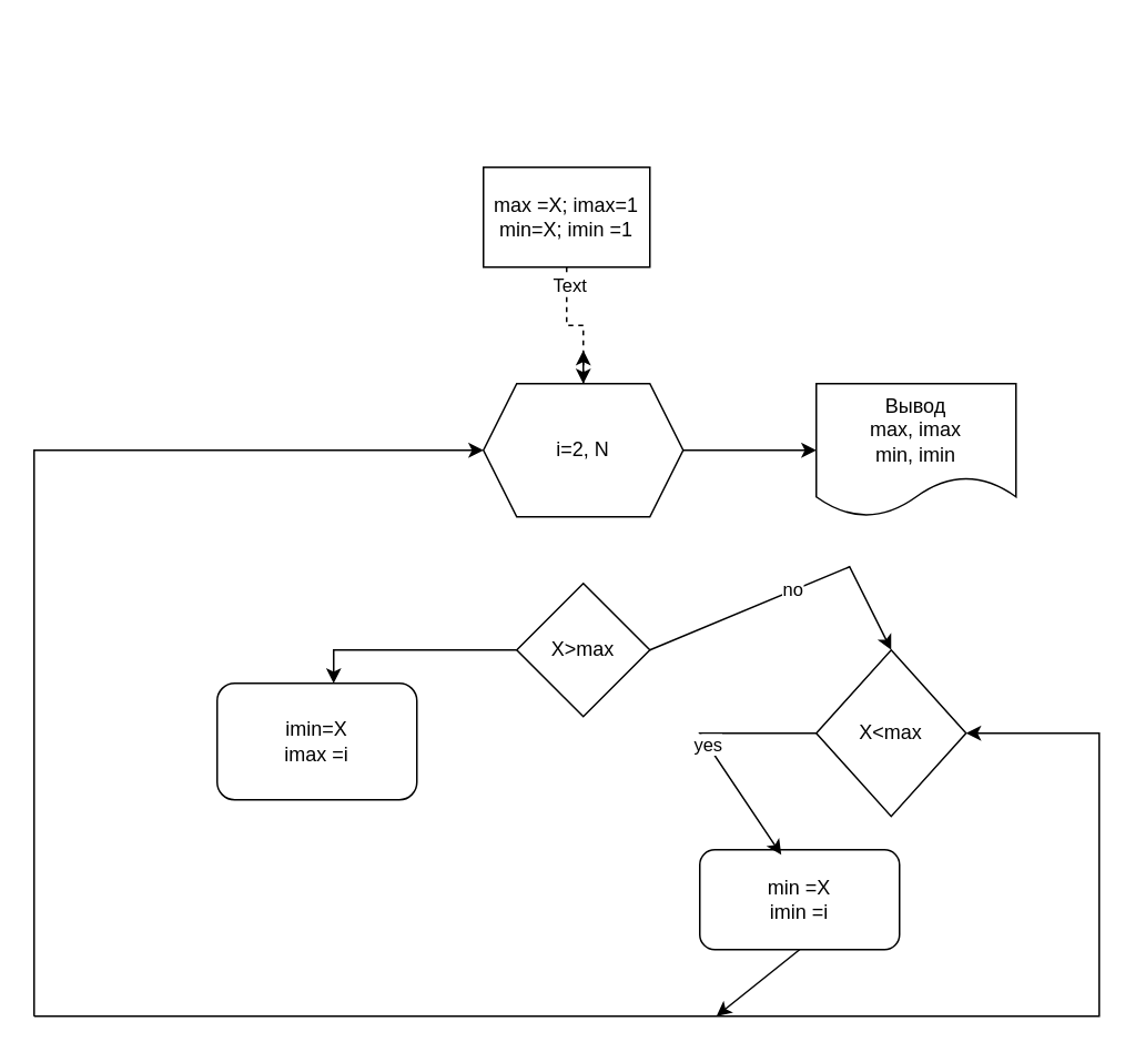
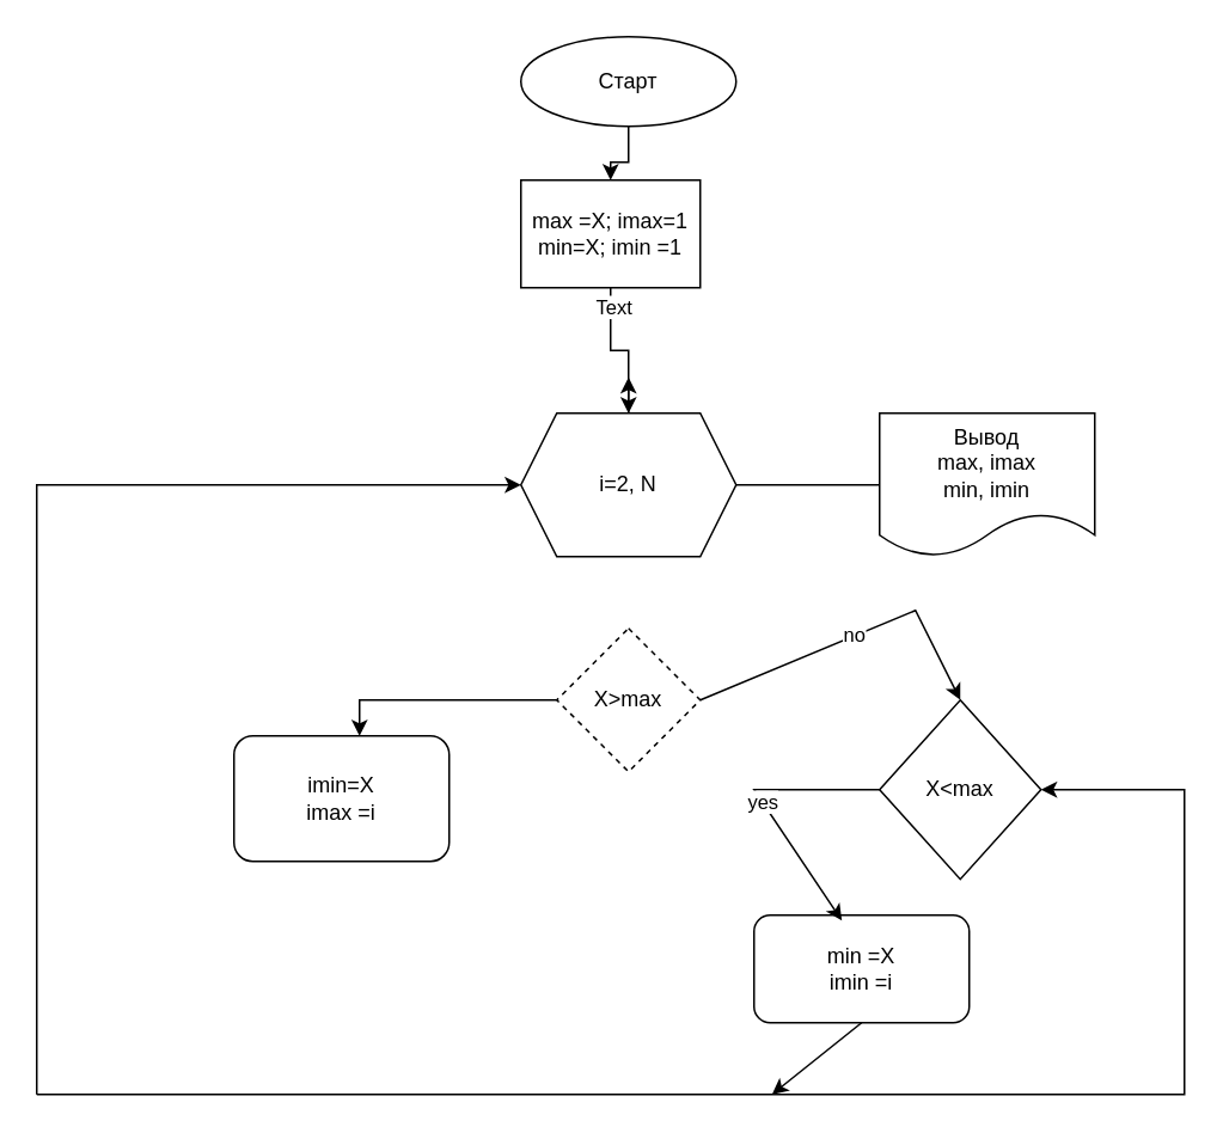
  <mxCell id="0" />
  <mxCell id="1" parent="0" />
- <mxCell id="4" value="" style="edgeStyle=orthogonalEdgeStyle;rounded=0;orthogonalLoop=1;jettySize=auto;html=1;dashed=1;" parent="1" source="6" target="11" edge="1"><mxGeometry relative="1" as="geometry" /></mxCell>
+ <mxCell id="2" value="" style="edgeStyle=orthogonalEdgeStyle;rounded=0;orthogonalLoop=1;jettySize=auto;html=1;" parent="1" source="3" target="6" edge="1"><mxGeometry relative="1" as="geometry" /></mxCell>
+ <mxCell id="3" value="Старт" style="ellipse;whiteSpace=wrap;html=1;" parent="1" vertex="1"><mxGeometry x="290" y="20" width="120" height="50" as="geometry" /></mxCell>
+ <mxCell id="4" value="" style="edgeStyle=orthogonalEdgeStyle;rounded=0;orthogonalLoop=1;jettySize=auto;html=1;" parent="1" source="6" target="11" edge="1"><mxGeometry relative="1" as="geometry" /></mxCell>
  <mxCell id="5" value="Text" style="edgeLabel;html=1;align=center;verticalAlign=middle;resizable=0;points=[];" parent="4" vertex="1" connectable="0"><mxGeometry x="-0.743" y="1" relative="1" as="geometry"><mxPoint as="offset" /></mxGeometry></mxCell>
  <mxCell id="6" value="max =X; imax=1&lt;br&gt;min=X; imin =1" style="whiteSpace=wrap;html=1;" parent="1" vertex="1"><mxGeometry x="290" y="100" width="100" height="60" as="geometry" /></mxCell>
  <mxCell id="7" style="edgeStyle=orthogonalEdgeStyle;rounded=0;orthogonalLoop=1;jettySize=auto;html=1;exitX=0.5;exitY=1;exitDx=0;exitDy=0;" parent="1" edge="1"><mxGeometry relative="1" as="geometry"><mxPoint x="350" y="310" as="sourcePoint" /><mxPoint x="350" y="310" as="targetPoint" /></mxGeometry></mxCell>
  <mxCell id="8" style="edgeStyle=orthogonalEdgeStyle;rounded=0;orthogonalLoop=1;jettySize=auto;html=1;exitX=0.5;exitY=1;exitDx=0;exitDy=0;" parent="1" edge="1"><mxGeometry relative="1" as="geometry"><mxPoint x="350" y="310" as="sourcePoint" /><mxPoint x="350" y="310" as="targetPoint" /></mxGeometry></mxCell>
- <mxCell id="9" value="" style="edgeStyle=orthogonalEdgeStyle;rounded=0;orthogonalLoop=1;jettySize=auto;html=1;" parent="1" source="11" target="12" edge="1"><mxGeometry relative="1" as="geometry" /></mxCell>
+ <mxCell id="9" value="" style="edgeStyle=orthogonalEdgeStyle;rounded=0;orthogonalLoop=1;jettySize=auto;html=1;endArrow=none;" parent="1" source="11" target="12" edge="1"><mxGeometry relative="1" as="geometry" /></mxCell>
  <mxCell id="10" style="edgeStyle=orthogonalEdgeStyle;rounded=0;orthogonalLoop=1;jettySize=auto;html=1;exitX=0.5;exitY=0;exitDx=0;exitDy=0;" parent="1" source="11" edge="1"><mxGeometry relative="1" as="geometry"><mxPoint x="350" y="210" as="targetPoint" /></mxGeometry></mxCell>
  <mxCell id="11" value="i=2, N" style="shape=hexagon;perimeter=hexagonPerimeter2;whiteSpace=wrap;html=1;fixedSize=1;" parent="1" vertex="1"><mxGeometry x="290" y="230" width="120" height="80" as="geometry" /></mxCell>
  <mxCell id="12" value="Вывод&lt;br&gt;max, imax&lt;br&gt;min, imin" style="shape=document;whiteSpace=wrap;html=1;boundedLbl=1;" parent="1" vertex="1"><mxGeometry x="490" y="230" width="120" height="80" as="geometry" /></mxCell>
  <mxCell id="13" value="" style="edgeStyle=orthogonalEdgeStyle;rounded=0;orthogonalLoop=1;jettySize=auto;html=1;" parent="1" source="14" target="17" edge="1"><mxGeometry relative="1" as="geometry"><Array as="points"><mxPoint x="200" y="390" /></Array></mxGeometry></mxCell>
- <mxCell id="14" value="X&amp;gt;max" style="rhombus;whiteSpace=wrap;html=1;" parent="1" vertex="1"><mxGeometry x="310" y="350" width="80" height="80" as="geometry" /></mxCell>
+ <mxCell id="14" value="X&amp;gt;max" style="rhombus;whiteSpace=wrap;html=1;dashed=1;" parent="1" vertex="1"><mxGeometry x="310" y="350" width="80" height="80" as="geometry" /></mxCell>
  <mxCell id="15" value="X&amp;lt;max" style="rhombus;whiteSpace=wrap;html=1;" parent="1" vertex="1"><mxGeometry x="490" y="390" width="90" height="100" as="geometry" /></mxCell>
  <mxCell id="16" value="no" style="endArrow=classic;html=1;rounded=0;exitX=1;exitY=0.5;exitDx=0;exitDy=0;entryX=0.5;entryY=0;entryDx=0;entryDy=0;" parent="1" source="14" target="15" edge="1"><mxGeometry width="50" height="50" relative="1" as="geometry"><mxPoint x="330" y="300" as="sourcePoint" /><mxPoint x="520" y="430" as="targetPoint" /><Array as="points"><mxPoint x="510" y="340" /></Array></mxGeometry></mxCell>
  <mxCell id="17" value="imin=X&lt;br&gt;imax =i" style="rounded=1;whiteSpace=wrap;html=1;" parent="1" vertex="1"><mxGeometry x="130" y="410" width="120" height="70" as="geometry" /></mxCell>
  <mxCell id="18" value="min =X&lt;br&gt;imin =i" style="rounded=1;whiteSpace=wrap;html=1;" parent="1" vertex="1"><mxGeometry x="420" y="510" width="120" height="60" as="geometry" /></mxCell>
  <mxCell id="19" value="yes" style="endArrow=classic;html=1;rounded=0;exitX=0;exitY=0.5;exitDx=0;exitDy=0;entryX=0.408;entryY=0.05;entryDx=0;entryDy=0;entryPerimeter=0;" parent="1" source="15" target="18" edge="1"><mxGeometry width="50" height="50" relative="1" as="geometry"><mxPoint x="310" y="490" as="sourcePoint" /><mxPoint x="360" y="440" as="targetPoint" /><Array as="points"><mxPoint x="420" y="440" /></Array></mxGeometry></mxCell>
  <mxCell id="20" value="" style="endArrow=classic;html=1;rounded=0;entryX=0;entryY=0.5;entryDx=0;entryDy=0;" parent="1" target="11" edge="1"><mxGeometry width="50" height="50" relative="1" as="geometry"><mxPoint x="20" y="610" as="sourcePoint" /><mxPoint x="360" y="430" as="targetPoint" /><Array as="points"><mxPoint x="20" y="270" /></Array></mxGeometry></mxCell>
  <mxCell id="21" value="" style="endArrow=classic;html=1;rounded=0;" parent="1" edge="1"><mxGeometry width="50" height="50" relative="1" as="geometry"><mxPoint x="20" y="610" as="sourcePoint" /><mxPoint x="580" y="440" as="targetPoint" /><Array as="points"><mxPoint x="660" y="610" /><mxPoint x="660" y="440" /></Array></mxGeometry></mxCell>
  <mxCell id="22" value="" style="endArrow=classic;html=1;rounded=0;exitX=0.5;exitY=1;exitDx=0;exitDy=0;" parent="1" source="18" edge="1"><mxGeometry width="50" height="50" relative="1" as="geometry"><mxPoint x="310" y="460" as="sourcePoint" /><mxPoint x="430" y="610" as="targetPoint" /></mxGeometry></mxCell>
